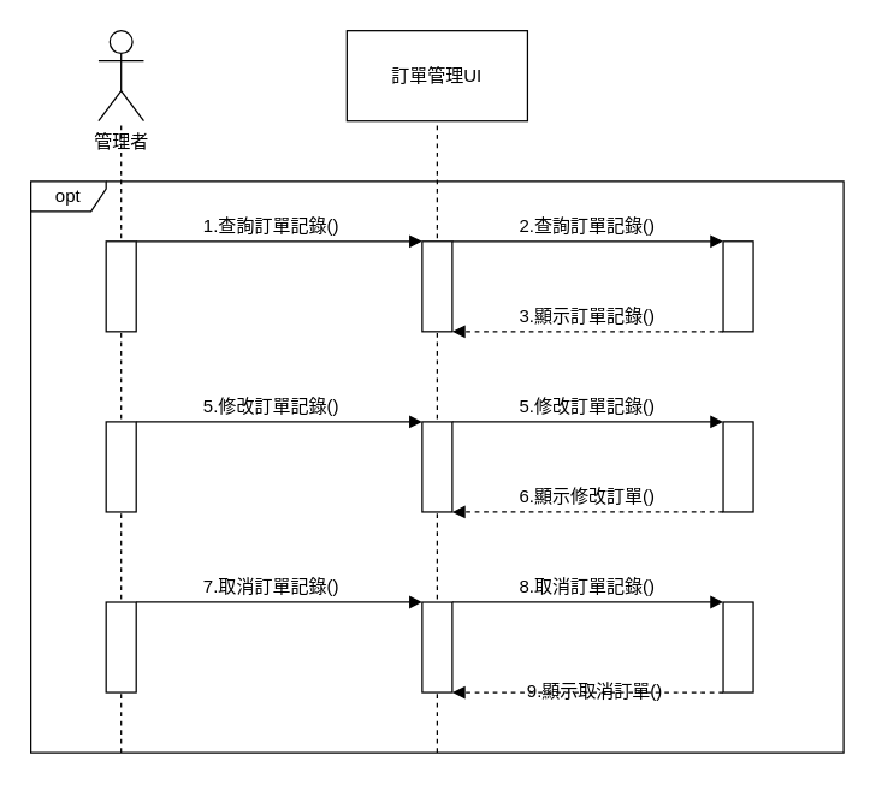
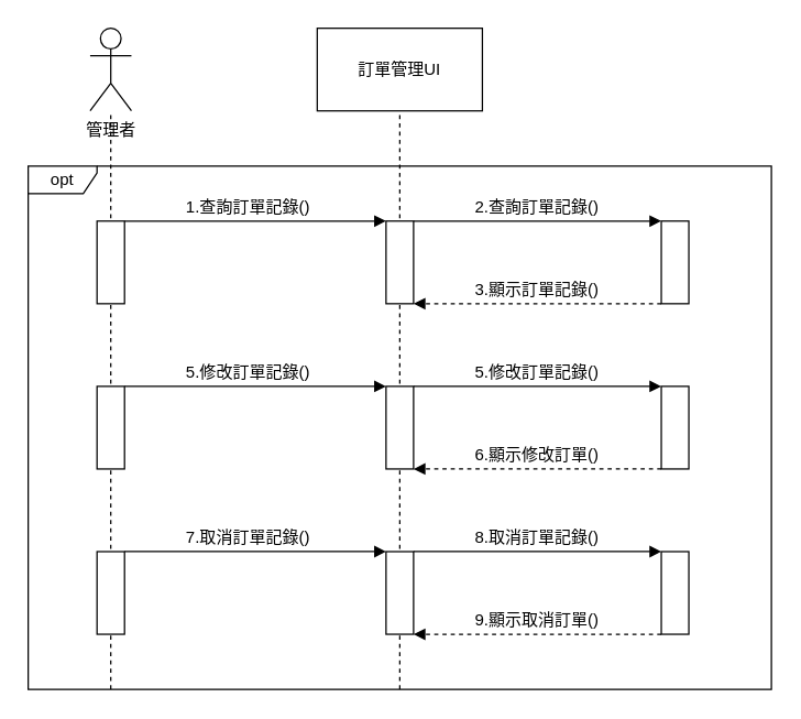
  <mxCell id="0" />
  <mxCell id="1" parent="0" />
  <mxCell id="2" value="" style="endArrow=none;dashed=1;html=1;entryX=0.5;entryY=1;entryDx=0;entryDy=0;" edge="1" parent="1" target="5"><mxGeometry width="50" height="50" relative="1" as="geometry"><mxPoint x="290" y="500" as="sourcePoint" /><mxPoint x="90" y="90" as="targetPoint" /></mxGeometry></mxCell>
  <mxCell id="3" value="" style="endArrow=none;dashed=1;html=1;" edge="1" parent="1" target="4"><mxGeometry width="50" height="50" relative="1" as="geometry"><mxPoint x="80" y="500" as="sourcePoint" /><mxPoint x="130" y="580" as="targetPoint" /></mxGeometry></mxCell>
  <mxCell id="4" value="管理者" style="shape=umlActor;verticalLabelPosition=bottom;verticalAlign=top;html=1;outlineConnect=0;" parent="1" vertex="1"><mxGeometry x="65" y="20" width="30" height="60" as="geometry" /></mxCell>
  <mxCell id="5" value="訂單管理UI" style="rounded=0;whiteSpace=wrap;html=1;" parent="1" vertex="1"><mxGeometry x="230" y="20" width="120" height="60" as="geometry" /></mxCell>
  <mxCell id="6" style="edgeStyle=orthogonalEdgeStyle;rounded=0;orthogonalLoop=1;jettySize=auto;html=1;exitX=1;exitY=0;exitDx=0;exitDy=0;entryX=0;entryY=0;entryDx=0;entryDy=0;endArrow=block;endFill=1;" parent="1" source="7" target="9" edge="1"><mxGeometry relative="1" as="geometry"><Array as="points"><mxPoint x="190" y="160" /><mxPoint x="190" y="160" /></Array></mxGeometry></mxCell>
  <mxCell id="7" value="" style="rounded=0;whiteSpace=wrap;html=1;" parent="1" vertex="1"><mxGeometry x="70" y="160" width="20" height="60" as="geometry" /></mxCell>
  <mxCell id="8" style="edgeStyle=orthogonalEdgeStyle;rounded=0;orthogonalLoop=1;jettySize=auto;html=1;exitX=1;exitY=0;exitDx=0;exitDy=0;entryX=0;entryY=0;entryDx=0;entryDy=0;endArrow=block;endFill=1;" parent="1" source="9" target="11" edge="1"><mxGeometry relative="1" as="geometry"><Array as="points"><mxPoint x="390" y="160" /><mxPoint x="390" y="160" /></Array></mxGeometry></mxCell>
  <mxCell id="9" value="" style="rounded=0;whiteSpace=wrap;html=1;" parent="1" vertex="1"><mxGeometry x="280" y="160" width="20" height="60" as="geometry" /></mxCell>
  <mxCell id="10" style="edgeStyle=orthogonalEdgeStyle;rounded=0;orthogonalLoop=1;jettySize=auto;html=1;exitX=0;exitY=1;exitDx=0;exitDy=0;entryX=1;entryY=1;entryDx=0;entryDy=0;dashed=1;endArrow=block;endFill=1;" parent="1" source="11" target="9" edge="1"><mxGeometry relative="1" as="geometry"><Array as="points"><mxPoint x="390" y="220" /><mxPoint x="390" y="220" /></Array></mxGeometry></mxCell>
  <mxCell id="11" value="" style="rounded=0;whiteSpace=wrap;html=1;" parent="1" vertex="1"><mxGeometry x="480" y="160" width="20" height="60" as="geometry" /></mxCell>
  <mxCell id="12" value="1.查詢訂單記錄()" style="text;html=1;strokeColor=none;fillColor=none;align=center;verticalAlign=middle;whiteSpace=wrap;rounded=0;" parent="1" vertex="1"><mxGeometry x="130" y="140" width="100" height="20" as="geometry" /></mxCell>
  <mxCell id="13" value="2.查詢訂單記錄()" style="text;html=1;strokeColor=none;fillColor=none;align=center;verticalAlign=middle;whiteSpace=wrap;rounded=0;" parent="1" vertex="1"><mxGeometry x="340" y="140" width="100" height="20" as="geometry" /></mxCell>
  <mxCell id="14" value="3.顯示訂單記錄()" style="text;html=1;strokeColor=none;fillColor=none;align=center;verticalAlign=middle;whiteSpace=wrap;rounded=0;" parent="1" vertex="1"><mxGeometry x="340" y="200" width="100" height="20" as="geometry" /></mxCell>
  <mxCell id="15" style="edgeStyle=orthogonalEdgeStyle;rounded=0;orthogonalLoop=1;jettySize=auto;html=1;exitX=1;exitY=0;exitDx=0;exitDy=0;entryX=0;entryY=0;entryDx=0;entryDy=0;endArrow=block;endFill=1;" parent="1" source="16" target="18" edge="1"><mxGeometry relative="1" as="geometry"><Array as="points"><mxPoint x="190" y="280" /><mxPoint x="190" y="280" /></Array></mxGeometry></mxCell>
  <mxCell id="16" value="" style="rounded=0;whiteSpace=wrap;html=1;" parent="1" vertex="1"><mxGeometry x="70" y="280" width="20" height="60" as="geometry" /></mxCell>
  <mxCell id="17" style="edgeStyle=orthogonalEdgeStyle;rounded=0;orthogonalLoop=1;jettySize=auto;html=1;exitX=1;exitY=0;exitDx=0;exitDy=0;entryX=0;entryY=0;entryDx=0;entryDy=0;endArrow=block;endFill=1;" parent="1" source="18" target="20" edge="1"><mxGeometry relative="1" as="geometry"><Array as="points"><mxPoint x="390" y="280" /><mxPoint x="390" y="280" /></Array></mxGeometry></mxCell>
  <mxCell id="18" value="" style="rounded=0;whiteSpace=wrap;html=1;" parent="1" vertex="1"><mxGeometry x="280" y="280" width="20" height="60" as="geometry" /></mxCell>
  <mxCell id="19" style="edgeStyle=orthogonalEdgeStyle;rounded=0;orthogonalLoop=1;jettySize=auto;html=1;exitX=0;exitY=1;exitDx=0;exitDy=0;entryX=1;entryY=1;entryDx=0;entryDy=0;dashed=1;endArrow=block;endFill=1;" parent="1" source="20" target="18" edge="1"><mxGeometry relative="1" as="geometry"><Array as="points"><mxPoint x="390" y="340" /><mxPoint x="390" y="340" /></Array></mxGeometry></mxCell>
  <mxCell id="20" value="" style="rounded=0;whiteSpace=wrap;html=1;" parent="1" vertex="1"><mxGeometry x="480" y="280" width="20" height="60" as="geometry" /></mxCell>
  <mxCell id="21" value="5.修改訂單記錄()" style="text;html=1;strokeColor=none;fillColor=none;align=center;verticalAlign=middle;whiteSpace=wrap;rounded=0;" parent="1" vertex="1"><mxGeometry x="130" y="260" width="100" height="20" as="geometry" /></mxCell>
  <mxCell id="22" value="5.修改訂單記錄()" style="text;html=1;strokeColor=none;fillColor=none;align=center;verticalAlign=middle;whiteSpace=wrap;rounded=0;" parent="1" vertex="1"><mxGeometry x="340" y="260" width="100" height="20" as="geometry" /></mxCell>
  <mxCell id="23" value="6.顯示修改訂單()" style="text;html=1;strokeColor=none;fillColor=none;align=center;verticalAlign=middle;whiteSpace=wrap;rounded=0;" parent="1" vertex="1"><mxGeometry x="340" y="320" width="100" height="20" as="geometry" /></mxCell>
  <mxCell id="24" value="opt" style="shape=umlFrame;whiteSpace=wrap;html=1;width=50;height=20;" parent="1" vertex="1"><mxGeometry x="20" y="120" width="540" height="380" as="geometry" /></mxCell>
  <mxCell id="25" style="edgeStyle=orthogonalEdgeStyle;rounded=0;orthogonalLoop=1;jettySize=auto;html=1;exitX=1;exitY=0;exitDx=0;exitDy=0;entryX=0;entryY=0;entryDx=0;entryDy=0;endArrow=block;endFill=1;" parent="1" source="26" target="28" edge="1"><mxGeometry relative="1" as="geometry"><Array as="points"><mxPoint x="190" y="400" /><mxPoint x="190" y="400" /></Array></mxGeometry></mxCell>
  <mxCell id="26" value="" style="rounded=0;whiteSpace=wrap;html=1;" parent="1" vertex="1"><mxGeometry x="70" y="400" width="20" height="60" as="geometry" /></mxCell>
  <mxCell id="27" style="edgeStyle=orthogonalEdgeStyle;rounded=0;orthogonalLoop=1;jettySize=auto;html=1;exitX=1;exitY=0;exitDx=0;exitDy=0;entryX=0;entryY=0;entryDx=0;entryDy=0;endArrow=block;endFill=1;" parent="1" source="28" target="30" edge="1"><mxGeometry relative="1" as="geometry"><Array as="points"><mxPoint x="390" y="400" /><mxPoint x="390" y="400" /></Array></mxGeometry></mxCell>
  <mxCell id="28" value="" style="rounded=0;whiteSpace=wrap;html=1;" parent="1" vertex="1"><mxGeometry x="280" y="400" width="20" height="60" as="geometry" /></mxCell>
  <mxCell id="29" style="edgeStyle=orthogonalEdgeStyle;rounded=0;orthogonalLoop=1;jettySize=auto;html=1;exitX=0;exitY=1;exitDx=0;exitDy=0;entryX=1;entryY=1;entryDx=0;entryDy=0;dashed=1;endArrow=block;endFill=1;" parent="1" source="30" target="28" edge="1"><mxGeometry relative="1" as="geometry"><Array as="points"><mxPoint x="390" y="460" /><mxPoint x="390" y="460" /></Array></mxGeometry></mxCell>
  <mxCell id="30" value="" style="rounded=0;whiteSpace=wrap;html=1;" parent="1" vertex="1"><mxGeometry x="480" y="400" width="20" height="60" as="geometry" /></mxCell>
  <mxCell id="31" value="7.取消訂單記錄()" style="text;html=1;strokeColor=none;fillColor=none;align=center;verticalAlign=middle;whiteSpace=wrap;rounded=0;" parent="1" vertex="1"><mxGeometry x="130" y="380" width="100" height="20" as="geometry" /></mxCell>
  <mxCell id="32" value="8.取消訂單記錄()" style="text;html=1;strokeColor=none;fillColor=none;align=center;verticalAlign=middle;whiteSpace=wrap;rounded=0;" parent="1" vertex="1"><mxGeometry x="340" y="380" width="100" height="20" as="geometry" /></mxCell>
- <mxCell id="33" value="9.顯示取消訂單()" style="text;html=1;strokeColor=none;fillColor=none;align=center;verticalAlign=middle;whiteSpace=wrap;rounded=0;" parent="1" vertex="1"><mxGeometry x="345" y="450" width="100" height="20" as="geometry" /></mxCell>
+ <mxCell id="33" value="9.顯示取消訂單()" style="text;html=1;strokeColor=none;fillColor=none;align=center;verticalAlign=middle;whiteSpace=wrap;rounded=0;" parent="1" vertex="1"><mxGeometry x="340" y="440" width="100" height="20" as="geometry" /></mxCell>
